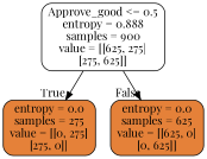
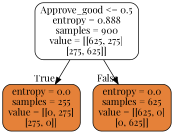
  digraph {
    fontname="Playfair Display"
    node [color=black fillcolor="#e58139ff" fontname="Playfair Display" shape=box style="filled, rounded"]
    edge [fontname="Playfair Display" labeldistance=2.5]
    n1 [fillcolor="#e5813900" label="Approve_good <= 0.5\nentropy = 0.888\nsamples = 900\nvalue = [[625, 275]\n[275, 625]]"]
-   n2 [label="entropy = 0.0\nsamples = 275\nvalue = [[0, 275]\n[275, 0]]"]
+   n2 [label="entropy = 0.0\nsamples = 255\nvalue = [[0, 275]\n[275, 0]]"]
    n3 [label="entropy = 0.0\nsamples = 625\nvalue = [[625, 0]\n[0, 625]]"]
    n1 -> n2 [headlabel=True labelangle=45]
    n1 -> n3 [headlabel=False labelangle=-45]
  }
